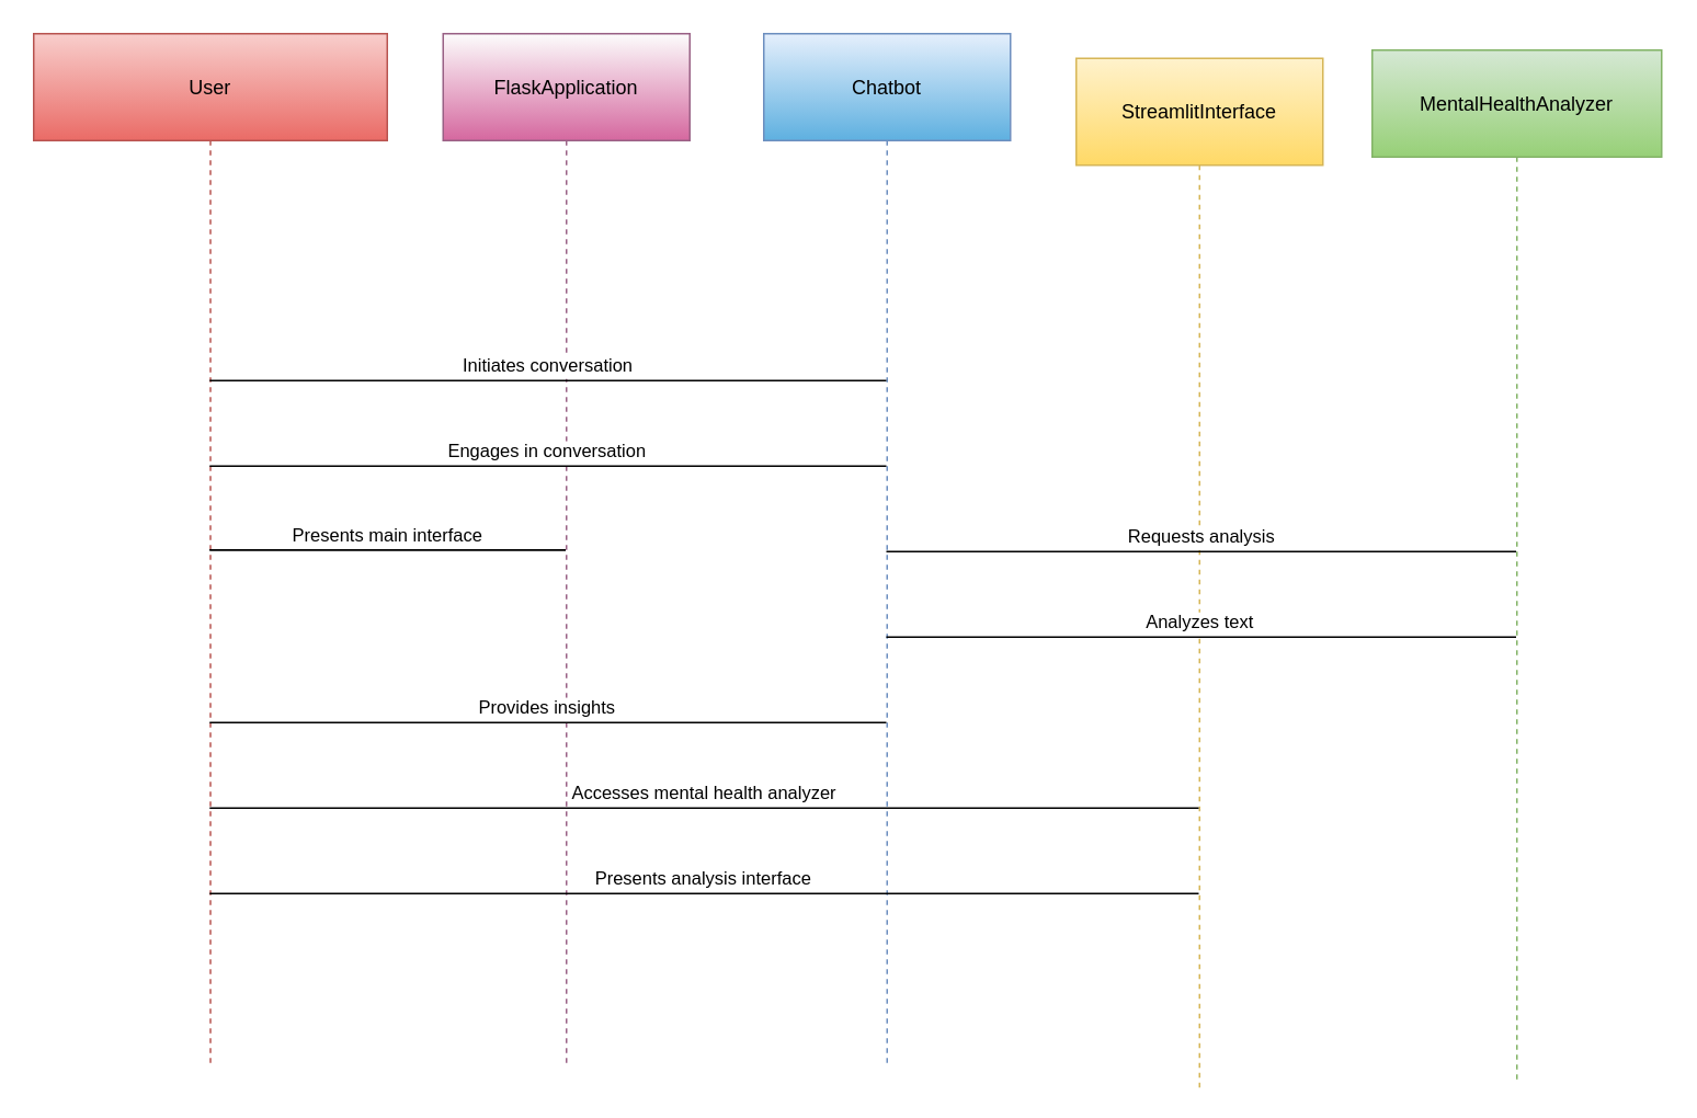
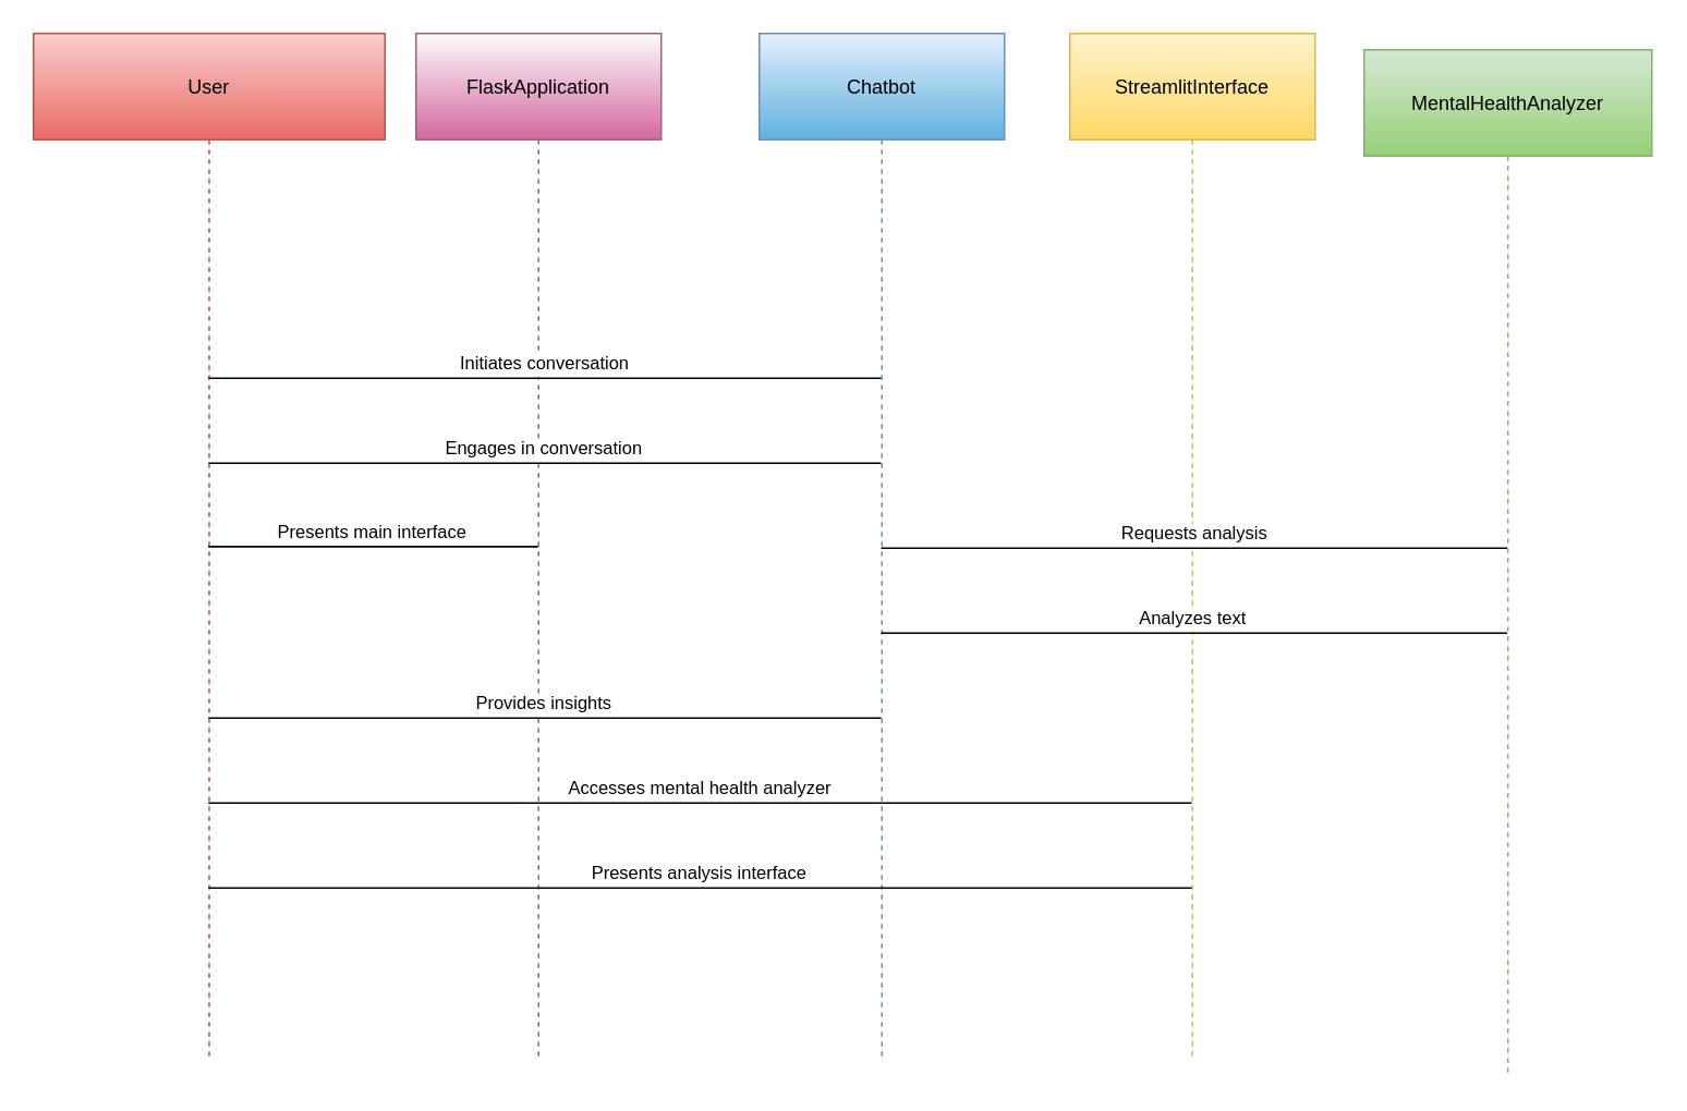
  <mxCell id="0" />
  <mxCell id="1" parent="0" />
  <mxCell id="2" value="User" style="shape=umlLifeline;perimeter=lifelinePerimeter;whiteSpace=wrap;container=1;dropTarget=0;collapsible=0;recursiveResize=0;outlineConnect=0;portConstraint=eastwest;newEdgeStyle={&quot;edgeStyle&quot;:&quot;elbowEdgeStyle&quot;,&quot;elbow&quot;:&quot;vertical&quot;,&quot;curved&quot;:0,&quot;rounded&quot;:0};size=65;fillColor=#f8cecc;strokeColor=#b85450;gradientColor=#ea6b66;" parent="1" vertex="1"><mxGeometry x="20" y="20" width="215" height="628" as="geometry" /></mxCell>
- <mxCell id="3" value="FlaskApplication" style="shape=umlLifeline;perimeter=lifelinePerimeter;whiteSpace=wrap;container=1;dropTarget=0;collapsible=0;recursiveResize=0;outlineConnect=0;portConstraint=eastwest;newEdgeStyle={&quot;edgeStyle&quot;:&quot;elbowEdgeStyle&quot;,&quot;elbow&quot;:&quot;vertical&quot;,&quot;curved&quot;:0,&quot;rounded&quot;:0};size=65;fillColor=#fcfcfc;strokeColor=#996185;gradientColor=#D5689F;" parent="1" vertex="1"><mxGeometry x="269" y="20" width="150" height="628" as="geometry" /></mxCell>
+ <mxCell id="3" value="FlaskApplication" style="shape=umlLifeline;perimeter=lifelinePerimeter;whiteSpace=wrap;container=1;dropTarget=0;collapsible=0;recursiveResize=0;outlineConnect=0;portConstraint=eastwest;newEdgeStyle={&quot;edgeStyle&quot;:&quot;elbowEdgeStyle&quot;,&quot;elbow&quot;:&quot;vertical&quot;,&quot;curved&quot;:0,&quot;rounded&quot;:0};size=65;fillColor=#fcfcfc;strokeColor=#996185;gradientColor=#D5689F;" parent="1" vertex="1"><mxGeometry x="254" y="20" width="150" height="628" as="geometry" /></mxCell>
  <mxCell id="4" value="Chatbot" style="shape=umlLifeline;perimeter=lifelinePerimeter;whiteSpace=wrap;container=1;dropTarget=0;collapsible=0;recursiveResize=0;outlineConnect=0;portConstraint=eastwest;newEdgeStyle={&quot;edgeStyle&quot;:&quot;elbowEdgeStyle&quot;,&quot;elbow&quot;:&quot;vertical&quot;,&quot;curved&quot;:0,&quot;rounded&quot;:0};size=65;fillColor=#E5EFFC;strokeColor=#6c8ebf;gradientColor=#5EB0E0;" parent="1" vertex="1"><mxGeometry x="464" y="20" width="150" height="628" as="geometry" /></mxCell>
- <mxCell id="5" value="StreamlitInterface" style="shape=umlLifeline;perimeter=lifelinePerimeter;whiteSpace=wrap;container=1;dropTarget=0;collapsible=0;recursiveResize=0;outlineConnect=0;portConstraint=eastwest;newEdgeStyle={&quot;edgeStyle&quot;:&quot;elbowEdgeStyle&quot;,&quot;elbow&quot;:&quot;vertical&quot;,&quot;curved&quot;:0,&quot;rounded&quot;:0};size=65;fillColor=#fff2cc;gradientColor=#ffd966;strokeColor=#d6b656;" parent="1" vertex="1"><mxGeometry x="654" y="35" width="150" height="628" as="geometry" /></mxCell>
+ <mxCell id="5" value="StreamlitInterface" style="shape=umlLifeline;perimeter=lifelinePerimeter;whiteSpace=wrap;container=1;dropTarget=0;collapsible=0;recursiveResize=0;outlineConnect=0;portConstraint=eastwest;newEdgeStyle={&quot;edgeStyle&quot;:&quot;elbowEdgeStyle&quot;,&quot;elbow&quot;:&quot;vertical&quot;,&quot;curved&quot;:0,&quot;rounded&quot;:0};size=65;fillColor=#fff2cc;gradientColor=#ffd966;strokeColor=#d6b656;" parent="1" vertex="1"><mxGeometry x="654" y="20" width="150" height="628" as="geometry" /></mxCell>
  <mxCell id="6" value="MentalHealthAnalyzer" style="shape=umlLifeline;perimeter=lifelinePerimeter;whiteSpace=wrap;container=1;dropTarget=0;collapsible=0;recursiveResize=0;outlineConnect=0;portConstraint=eastwest;newEdgeStyle={&quot;edgeStyle&quot;:&quot;elbowEdgeStyle&quot;,&quot;elbow&quot;:&quot;vertical&quot;,&quot;curved&quot;:0,&quot;rounded&quot;:0};size=65;fillColor=#d5e8d4;gradientColor=#97d077;strokeColor=#82b366;" parent="1" vertex="1"><mxGeometry x="834" y="30" width="176" height="628" as="geometry" /></mxCell>
  <mxCell id="7" value="Accesses application" style="verticalAlign=bottom;endArrow=block;edgeStyle=elbowEdgeStyle;elbow=vertical;curved=0;rounded=0;endArrow=none;" parent="1" source="2" target="3" edge="1"><mxGeometry relative="1" as="geometry"><Array as="points"><mxPoint x="222" y="127" /></Array></mxGeometry></mxCell>
  <mxCell id="8" value="Presents main interface" style="verticalAlign=bottom;endArrow=block;edgeStyle=elbowEdgeStyle;elbow=vertical;curved=0;rounded=0;endArrow=none;" parent="1" source="3" target="2" edge="1"><mxGeometry relative="1" as="geometry"><Array as="points"><mxPoint x="222" y="179" /></Array></mxGeometry></mxCell>
  <mxCell id="9" value="Initiates conversation" style="verticalAlign=bottom;endArrow=block;edgeStyle=elbowEdgeStyle;elbow=vertical;curved=0;rounded=0;endArrow=none;" parent="1" source="2" target="4" edge="1"><mxGeometry relative="1" as="geometry"><Array as="points"><mxPoint x="322" y="231" /></Array></mxGeometry></mxCell>
  <mxCell id="10" value="Engages in conversation" style="verticalAlign=bottom;endArrow=block;edgeStyle=elbowEdgeStyle;elbow=vertical;curved=0;rounded=0;endArrow=none;" parent="1" source="4" target="2" edge="1"><mxGeometry relative="1" as="geometry"><Array as="points"><mxPoint x="322" y="283" /></Array></mxGeometry></mxCell>
  <mxCell id="11" value="Requests analysis" style="verticalAlign=bottom;endArrow=block;edgeStyle=elbowEdgeStyle;elbow=vertical;curved=0;rounded=0;endArrow=none;" parent="1" source="4" target="6" edge="1"><mxGeometry relative="1" as="geometry"><Array as="points"><mxPoint x="746" y="335" /></Array></mxGeometry></mxCell>
  <mxCell id="12" value="Analyzes text" style="verticalAlign=bottom;endArrow=block;edgeStyle=elbowEdgeStyle;elbow=vertical;curved=0;rounded=0;endArrow=none;" parent="1" source="6" target="4" edge="1"><mxGeometry relative="1" as="geometry"><Array as="points"><mxPoint x="746" y="387" /></Array></mxGeometry></mxCell>
  <mxCell id="13" value="Provides insights" style="verticalAlign=bottom;endArrow=block;edgeStyle=elbowEdgeStyle;elbow=vertical;curved=0;rounded=0;endArrow=none;" parent="1" source="4" target="2" edge="1"><mxGeometry relative="1" as="geometry"><Array as="points"><mxPoint x="322" y="439" /></Array></mxGeometry></mxCell>
  <mxCell id="14" value="Accesses mental health analyzer" style="verticalAlign=bottom;endArrow=block;edgeStyle=elbowEdgeStyle;elbow=vertical;curved=0;rounded=0;endArrow=none;" parent="1" source="2" target="5" edge="1"><mxGeometry relative="1" as="geometry"><Array as="points"><mxPoint x="422" y="491" /></Array></mxGeometry></mxCell>
  <mxCell id="15" value="Presents analysis interface" style="verticalAlign=bottom;endArrow=block;edgeStyle=elbowEdgeStyle;elbow=vertical;curved=0;rounded=0;endArrow=none;" parent="1" source="5" target="2" edge="1"><mxGeometry relative="1" as="geometry"><Array as="points"><mxPoint x="422" y="543" /></Array></mxGeometry></mxCell>
